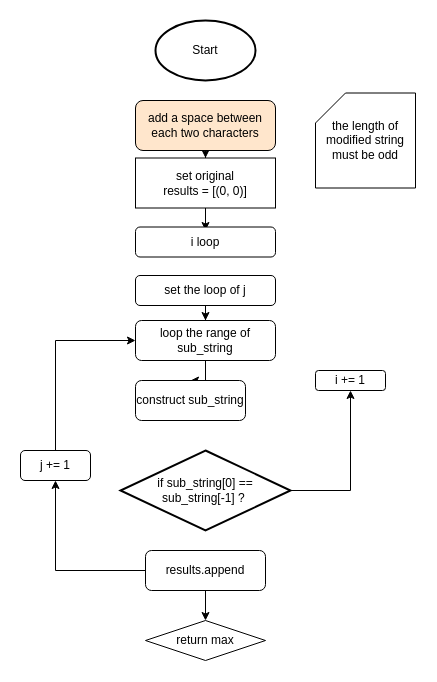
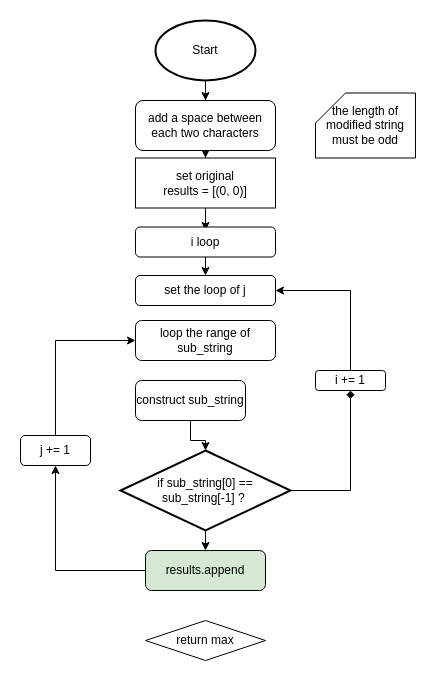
  <mxCell id="0" />
  <mxCell id="1" parent="0" />
+ <mxCell id="2" value="" style="edgeStyle=orthogonalEdgeStyle;rounded=0;orthogonalLoop=1;jettySize=auto;html=1;" edge="1" parent="1" source="3" target="5"><mxGeometry relative="1" as="geometry" /></mxCell>
  <mxCell id="3" value="Start" style="strokeWidth=2;html=1;shape=mxgraph.flowchart.start_1;whiteSpace=wrap;" vertex="1" parent="1"><mxGeometry x="155" y="20" width="100" height="60" as="geometry" /></mxCell>
  <mxCell id="4" value="" style="edgeStyle=orthogonalEdgeStyle;rounded=0;orthogonalLoop=1;jettySize=auto;html=1;" edge="1" parent="1" source="5" target="7"><mxGeometry relative="1" as="geometry" /></mxCell>
- <mxCell id="5" value="add a space between each two characters" style="rounded=1;whiteSpace=wrap;html=1;fillColor=#ffe6cc;" vertex="1" parent="1"><mxGeometry x="135" y="100" width="140" height="50" as="geometry" /></mxCell>
+ <mxCell id="5" value="add a space between each two characters" style="rounded=1;whiteSpace=wrap;html=1;" vertex="1" parent="1"><mxGeometry x="135" y="100" width="140" height="50" as="geometry" /></mxCell>
  <mxCell id="6" value="" style="edgeStyle=orthogonalEdgeStyle;rounded=0;orthogonalLoop=1;jettySize=auto;html=1;" edge="1" parent="1" source="7"><mxGeometry relative="1" as="geometry"><mxPoint x="205" y="230" as="targetPoint" /></mxGeometry></mxCell>
  <mxCell id="7" value="set original &lt;br&gt;results = [(0, 0)]" style="whiteSpace=wrap;html=1;rounded=0;" vertex="1" parent="1"><mxGeometry x="135" y="157.5" width="140" height="50" as="geometry" /></mxCell>
- <mxCell id="8" value="" style="edgeStyle=orthogonalEdgeStyle;rounded=0;orthogonalLoop=1;jettySize=auto;html=1;" edge="1" parent="1" source="9" target="11"><mxGeometry relative="1" as="geometry" /></mxCell>
  <mxCell id="9" value="set the loop of j" style="rounded=1;whiteSpace=wrap;html=1;" vertex="1" parent="1"><mxGeometry x="135" y="275" width="140" height="30" as="geometry" /></mxCell>
- <mxCell id="10" value="" style="edgeStyle=orthogonalEdgeStyle;rounded=0;orthogonalLoop=1;jettySize=auto;html=1;" edge="1" parent="1" source="11" target="13"><mxGeometry relative="1" as="geometry" /></mxCell>
  <mxCell id="11" value="loop the range of sub_string" style="rounded=1;whiteSpace=wrap;html=1;" vertex="1" parent="1"><mxGeometry x="135" y="320" width="140" height="40" as="geometry" /></mxCell>
+ <mxCell id="12" value="" style="edgeStyle=orthogonalEdgeStyle;rounded=0;orthogonalLoop=1;jettySize=auto;html=1;" edge="1" parent="1" source="13" target="17"><mxGeometry relative="1" as="geometry" /></mxCell>
  <mxCell id="13" value="construct sub_string" style="rounded=1;whiteSpace=wrap;html=1;" vertex="1" parent="1"><mxGeometry x="135" y="380" width="110" height="40" as="geometry" /></mxCell>
- <mxCell id="14" value="the length of modified string must be odd" style="shape=card;whiteSpace=wrap;html=1;" vertex="1" parent="1"><mxGeometry x="315" y="92.5" width="100" height="95" as="geometry" /></mxCell>
- <mxCell id="16" style="edgeStyle=orthogonalEdgeStyle;rounded=0;orthogonalLoop=1;jettySize=auto;html=1;exitX=1;exitY=0.5;exitDx=0;exitDy=0;exitPerimeter=0;entryX=0.5;entryY=1;entryDx=0;entryDy=0;" edge="1" parent="1" source="17" target="27"><mxGeometry relative="1" as="geometry"><mxPoint x="365" y="290" as="targetPoint" /></mxGeometry></mxCell>
+ <mxCell id="14" value="the length of modified string must be odd" style="shape=card;whiteSpace=wrap;html=1;" vertex="1" parent="1"><mxGeometry x="315" y="92.5" width="100" height="65" as="geometry" /></mxCell>
+ <mxCell id="15" style="edgeStyle=orthogonalEdgeStyle;rounded=0;orthogonalLoop=1;jettySize=auto;html=1;exitX=0.5;exitY=1;exitDx=0;exitDy=0;exitPerimeter=0;entryX=0.5;entryY=0;entryDx=0;entryDy=0;" edge="1" parent="1" source="17" target="20"><mxGeometry relative="1" as="geometry" /></mxCell>
+ <mxCell id="16" style="edgeStyle=orthogonalEdgeStyle;rounded=0;orthogonalLoop=1;jettySize=auto;html=1;exitX=1;exitY=0.5;exitDx=0;exitDy=0;exitPerimeter=0;entryX=0.5;entryY=1;entryDx=0;entryDy=0;endArrow=diamond;" edge="1" parent="1" source="17" target="27"><mxGeometry relative="1" as="geometry"><mxPoint x="365" y="290" as="targetPoint" /></mxGeometry></mxCell>
  <mxCell id="17" value="if sub_string[0] == sub_string[-1] ?&amp;nbsp;" style="strokeWidth=2;html=1;shape=mxgraph.flowchart.decision;whiteSpace=wrap;" vertex="1" parent="1"><mxGeometry x="120" y="450" width="170" height="80" as="geometry" /></mxCell>
  <mxCell id="18" style="edgeStyle=orthogonalEdgeStyle;rounded=0;orthogonalLoop=1;jettySize=auto;html=1;exitX=0;exitY=0.5;exitDx=0;exitDy=0;entryX=0.5;entryY=1;entryDx=0;entryDy=0;" edge="1" parent="1" source="20" target="25"><mxGeometry relative="1" as="geometry"><mxPoint x="55" y="410" as="targetPoint" /></mxGeometry></mxCell>
- <mxCell id="19" value="" style="edgeStyle=orthogonalEdgeStyle;rounded=0;orthogonalLoop=1;jettySize=auto;html=1;" edge="1" parent="1" source="20" target="21"><mxGeometry relative="1" as="geometry" /></mxCell>
- <mxCell id="20" value="results.append" style="rounded=1;whiteSpace=wrap;html=1;" vertex="1" parent="1"><mxGeometry x="145" y="550" width="120" height="40" as="geometry" /></mxCell>
+ <mxCell id="20" value="results.append" style="rounded=1;whiteSpace=wrap;html=1;fillColor=#d5e8d4;" vertex="1" parent="1"><mxGeometry x="145" y="550" width="120" height="40" as="geometry" /></mxCell>
  <mxCell id="21" value="return max" style="rhombus;whiteSpace=wrap;html=1;" vertex="1" parent="1"><mxGeometry x="145" y="620" width="120" height="40" as="geometry" /></mxCell>
+ <mxCell id="22" style="edgeStyle=orthogonalEdgeStyle;rounded=0;orthogonalLoop=1;jettySize=auto;html=1;exitX=0.5;exitY=1;exitDx=0;exitDy=0;entryX=0.5;entryY=0;entryDx=0;entryDy=0;" edge="1" parent="1" source="23" target="9"><mxGeometry relative="1" as="geometry" /></mxCell>
  <mxCell id="23" value="i loop" style="rounded=1;whiteSpace=wrap;html=1;" vertex="1" parent="1"><mxGeometry x="135" y="226.5" width="140" height="30" as="geometry" /></mxCell>
  <mxCell id="24" style="edgeStyle=orthogonalEdgeStyle;rounded=0;orthogonalLoop=1;jettySize=auto;html=1;exitX=0.5;exitY=0;exitDx=0;exitDy=0;entryX=0;entryY=0.5;entryDx=0;entryDy=0;" edge="1" parent="1" source="25" target="11"><mxGeometry relative="1" as="geometry" /></mxCell>
- <mxCell id="25" value="j += 1" style="rounded=1;whiteSpace=wrap;html=1;" vertex="1" parent="1"><mxGeometry x="20" y="450" width="70" height="30" as="geometry" /></mxCell>
+ <mxCell id="25" value="j += 1" style="rounded=1;whiteSpace=wrap;html=1;" vertex="1" parent="1"><mxGeometry x="20" y="435" width="70" height="30" as="geometry" /></mxCell>
+ <mxCell id="26" style="edgeStyle=orthogonalEdgeStyle;rounded=0;orthogonalLoop=1;jettySize=auto;html=1;exitX=0.5;exitY=0;exitDx=0;exitDy=0;entryX=1;entryY=0.5;entryDx=0;entryDy=0;" edge="1" parent="1" source="27" target="9"><mxGeometry relative="1" as="geometry" /></mxCell>
  <mxCell id="27" value="i += 1" style="rounded=1;whiteSpace=wrap;html=1;" vertex="1" parent="1"><mxGeometry x="315" y="370" width="70" height="20" as="geometry" /></mxCell>
